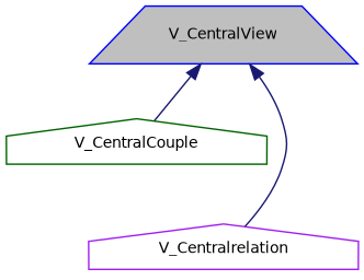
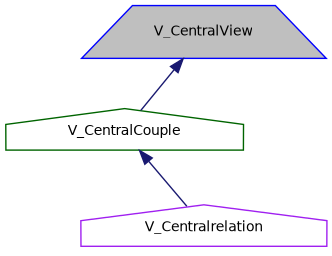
  digraph {
    fontname="DejaVu Sans"
    node [fillcolor=white fontname="DejaVu Sans" fontsize=10 shape=house style=filled]
    edge [color=midnightblue dir=back fontname="DejaVu Sans" fontsize=10 labelfontname=Helvetica labelfontsize=10 style=solid]
    n1 [color=blue fillcolor=grey75 fontcolor=black height=0.2 label=V_CentralView shape=trapezium width=0.4]
    n2 [color=darkgreen height=0.2 label=V_CentralCouple width=0.4]
    n3 [color=purple height=0.2 label=V_Centralrelation width=0.4]
    n1 -> n2
-   n1 -> n3
+   n2 -> n3
  }
